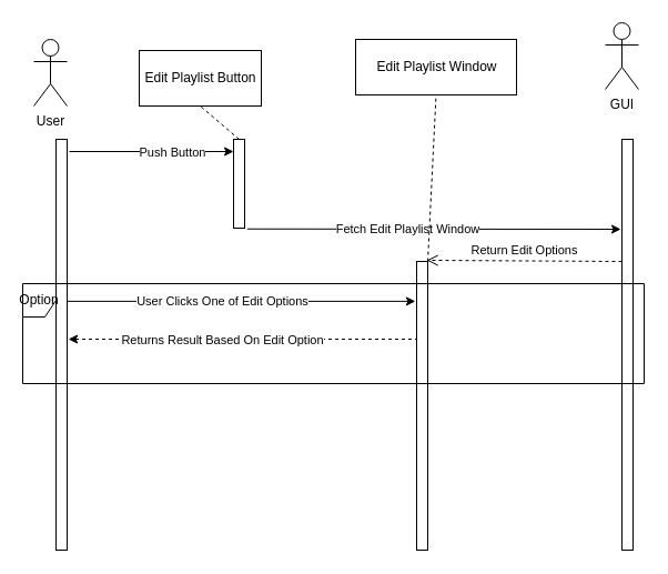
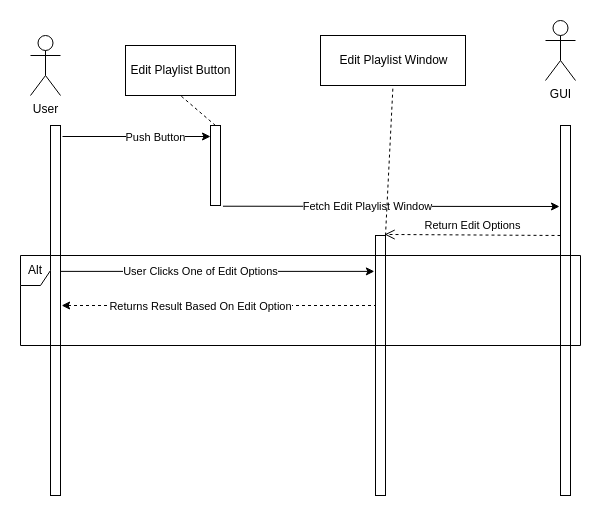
  <mxCell id="0" />
  <mxCell id="1" parent="0" />
  <mxCell id="2" value="User" style="shape=umlActor;verticalLabelPosition=bottom;labelBackgroundColor=#ffffff;verticalAlign=top;html=1;" vertex="1" parent="1"><mxGeometry x="30" y="35" width="30" height="60" as="geometry" /></mxCell>
  <mxCell id="3" value="Edit Playlist Button" style="html=1;" vertex="1" parent="1"><mxGeometry x="125" y="45" width="110" height="50" as="geometry" /></mxCell>
  <mxCell id="4" value="Edit Playlist Window" style="html=1;" vertex="1" parent="1"><mxGeometry x="320" y="35" width="145" height="50" as="geometry" /></mxCell>
  <mxCell id="5" value="GUI" style="shape=umlActor;verticalLabelPosition=bottom;labelBackgroundColor=#ffffff;verticalAlign=top;html=1;" vertex="1" parent="1"><mxGeometry x="545" y="20" width="30" height="60" as="geometry" /></mxCell>
  <mxCell id="6" value="" style="html=1;points=[];perimeter=orthogonalPerimeter;" vertex="1" parent="1"><mxGeometry x="50" y="125" width="10" height="370" as="geometry" /></mxCell>
  <mxCell id="7" value="" style="html=1;points=[];perimeter=orthogonalPerimeter;" vertex="1" parent="1"><mxGeometry x="560" y="125" width="10" height="370" as="geometry" /></mxCell>
  <mxCell id="8" value="" style="endArrow=classic;html=1;" edge="1" parent="1"><mxGeometry width="50" height="50" relative="1" as="geometry"><mxPoint x="62" y="136" as="sourcePoint" /><mxPoint x="210" y="136" as="targetPoint" /></mxGeometry></mxCell>
  <mxCell id="9" value="Push Button" style="edgeLabel;html=1;align=center;verticalAlign=middle;resizable=0;points=[];" vertex="1" connectable="0" parent="8"><mxGeometry x="0.242" relative="1" as="geometry"><mxPoint as="offset" /></mxGeometry></mxCell>
  <mxCell id="10" value="" style="html=1;points=[];perimeter=orthogonalPerimeter;" vertex="1" parent="1"><mxGeometry x="210" y="125" width="10" height="80" as="geometry" /></mxCell>
  <mxCell id="11" value="" style="endArrow=none;dashed=1;html=1;entryX=0.5;entryY=1;entryDx=0;entryDy=0;" edge="1" parent="1" target="3"><mxGeometry width="50" height="50" relative="1" as="geometry"><mxPoint x="215" y="125" as="sourcePoint" /><mxPoint x="360" y="135" as="targetPoint" /></mxGeometry></mxCell>
  <mxCell id="12" value="" style="html=1;points=[];perimeter=orthogonalPerimeter;" vertex="1" parent="1"><mxGeometry x="375" y="235" width="10" height="260" as="geometry" /></mxCell>
  <mxCell id="13" value="" style="endArrow=classic;html=1;exitX=1.245;exitY=1.009;exitDx=0;exitDy=0;exitPerimeter=0;" edge="1" parent="1" source="10"><mxGeometry width="50" height="50" relative="1" as="geometry"><mxPoint x="270" y="235" as="sourcePoint" /><mxPoint x="559" y="206" as="targetPoint" /></mxGeometry></mxCell>
  <mxCell id="14" value="Fetch Edit Playlist Window" style="edgeLabel;html=1;align=center;verticalAlign=middle;resizable=0;points=[];" vertex="1" connectable="0" parent="13"><mxGeometry x="-0.143" relative="1" as="geometry"><mxPoint as="offset" /></mxGeometry></mxCell>
  <mxCell id="15" value="" style="endArrow=none;dashed=1;html=1;entryX=0.5;entryY=1;entryDx=0;entryDy=0;" edge="1" parent="1" source="12" target="4"><mxGeometry width="50" height="50" relative="1" as="geometry"><mxPoint x="390" y="175" as="sourcePoint" /><mxPoint x="440" y="125" as="targetPoint" /></mxGeometry></mxCell>
  <mxCell id="16" value="Return Edit Options" style="html=1;verticalAlign=bottom;endArrow=open;dashed=1;endSize=8;entryX=0.914;entryY=-0.004;entryDx=0;entryDy=0;entryPerimeter=0;" edge="1" parent="1" target="12"><mxGeometry relative="1" as="geometry"><mxPoint x="560" y="235" as="sourcePoint" /><mxPoint x="480" y="235" as="targetPoint" /></mxGeometry></mxCell>
- <mxCell id="17" value="Option" style="shape=umlFrame;whiteSpace=wrap;html=1;width=30;height=30;" vertex="1" parent="1"><mxGeometry x="20" y="255" width="560" height="90" as="geometry" /></mxCell>
+ <mxCell id="17" value="Alt" style="shape=umlFrame;whiteSpace=wrap;html=1;width=30;height=30;" vertex="1" parent="1"><mxGeometry x="20" y="255" width="560" height="90" as="geometry" /></mxCell>
  <mxCell id="18" value="" style="endArrow=classic;html=1;entryX=-0.114;entryY=0.138;entryDx=0;entryDy=0;entryPerimeter=0;" edge="1" parent="1" source="6" target="12"><mxGeometry width="50" height="50" relative="1" as="geometry"><mxPoint x="64" y="235" as="sourcePoint" /><mxPoint x="150" y="295" as="targetPoint" /></mxGeometry></mxCell>
  <mxCell id="19" value="User Clicks One of Edit Options" style="edgeLabel;html=1;align=center;verticalAlign=middle;resizable=0;points=[];" vertex="1" connectable="0" parent="18"><mxGeometry x="-0.253" relative="1" as="geometry"><mxPoint x="22.86" as="offset" /></mxGeometry></mxCell>
  <mxCell id="20" value="" style="endArrow=none;html=1;entryX=-0.114;entryY=0.138;entryDx=0;entryDy=0;entryPerimeter=0;dashed=1;startArrow=classic;startFill=1;endFill=0;" edge="1" parent="1"><mxGeometry width="50" height="50" relative="1" as="geometry"><mxPoint x="61.14" y="305" as="sourcePoint" /><mxPoint x="375" y="305" as="targetPoint" /></mxGeometry></mxCell>
  <mxCell id="21" value="Returns Result Based On Edit Option" style="edgeLabel;html=1;align=center;verticalAlign=middle;resizable=0;points=[];" vertex="1" connectable="0" parent="20"><mxGeometry x="-0.253" relative="1" as="geometry"><mxPoint x="21.72" as="offset" /></mxGeometry></mxCell>
